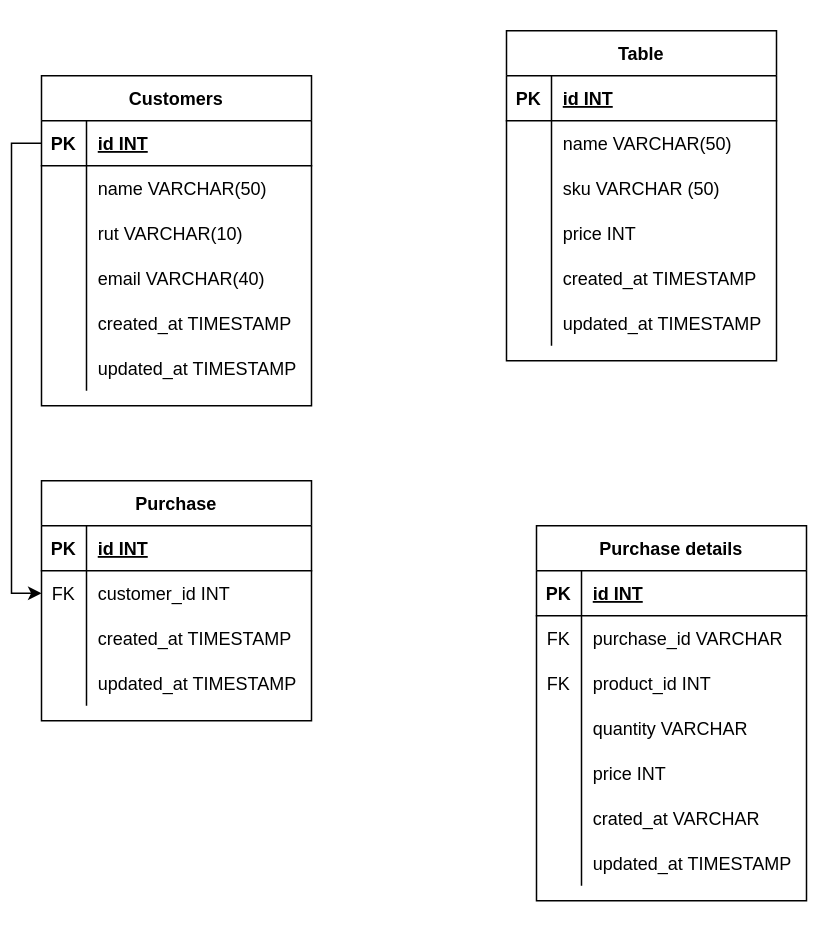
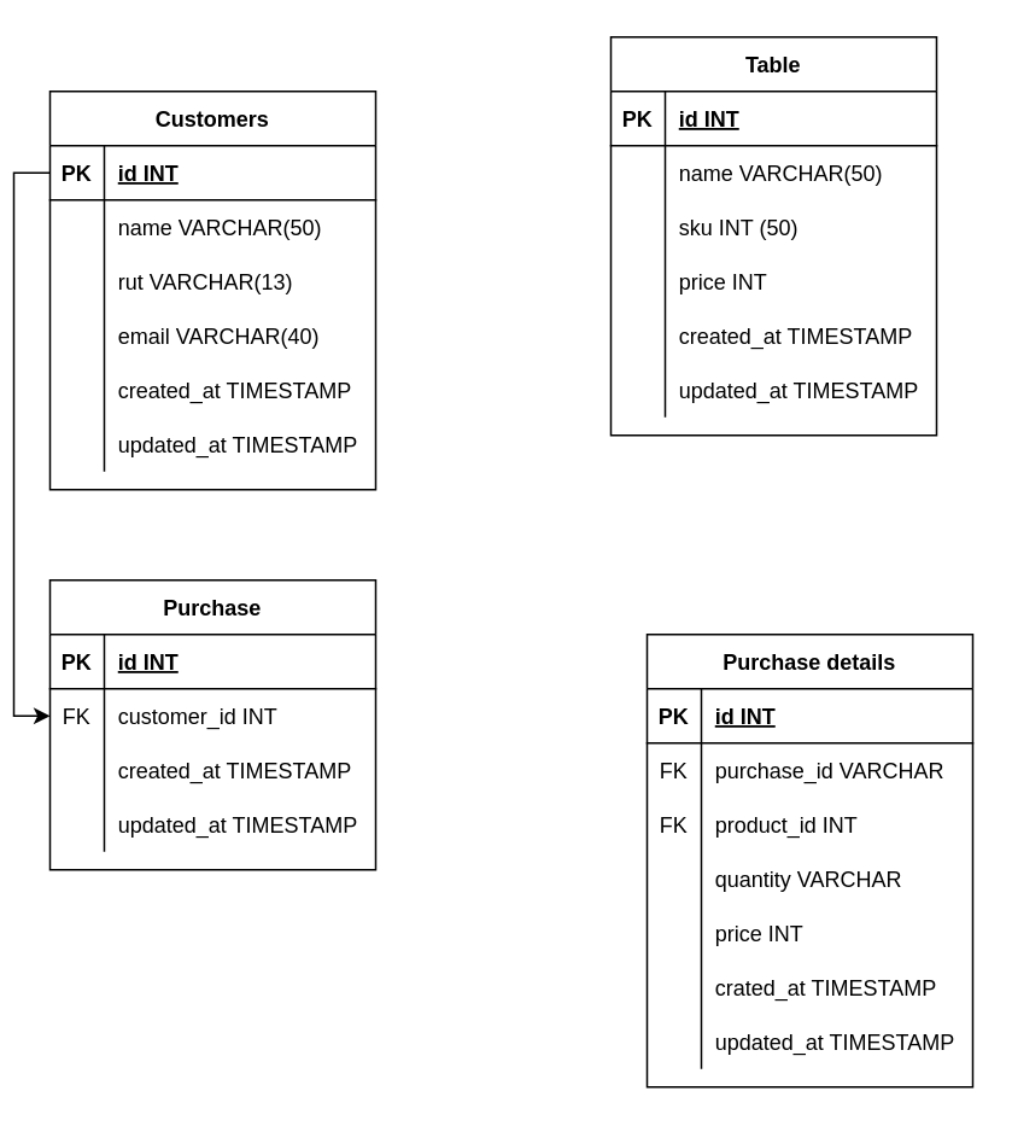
  <mxCell id="0" />
  <mxCell id="1" parent="0" />
  <mxCell id="2" value="Purchase details" style="shape=table;startSize=30;container=1;collapsible=1;childLayout=tableLayout;fixedRows=1;rowLines=0;fontStyle=1;align=center;resizeLast=1;" vertex="1" parent="1"><mxGeometry x="350" y="350" width="180" height="250" as="geometry" /></mxCell>
  <mxCell id="3" value="" style="shape=tableRow;horizontal=0;startSize=0;swimlaneHead=0;swimlaneBody=0;fillColor=none;collapsible=0;dropTarget=0;points=[[0,0.5],[1,0.5]];portConstraint=eastwest;top=0;left=0;right=0;bottom=1;" vertex="1" parent="2"><mxGeometry y="30" width="180" height="30" as="geometry" /></mxCell>
  <mxCell id="4" value="PK" style="shape=partialRectangle;connectable=0;fillColor=none;top=0;left=0;bottom=0;right=0;fontStyle=1;overflow=hidden;" vertex="1" parent="3"><mxGeometry width="30" height="30" as="geometry"><mxRectangle width="30" height="30" as="alternateBounds" /></mxGeometry></mxCell>
  <mxCell id="5" value="id INT" style="shape=partialRectangle;connectable=0;fillColor=none;top=0;left=0;bottom=0;right=0;align=left;spacingLeft=6;fontStyle=5;overflow=hidden;" vertex="1" parent="3"><mxGeometry x="30" width="150" height="30" as="geometry"><mxRectangle width="150" height="30" as="alternateBounds" /></mxGeometry></mxCell>
  <mxCell id="6" value="" style="shape=tableRow;horizontal=0;startSize=0;swimlaneHead=0;swimlaneBody=0;fillColor=none;collapsible=0;dropTarget=0;points=[[0,0.5],[1,0.5]];portConstraint=eastwest;top=0;left=0;right=0;bottom=0;" vertex="1" parent="2"><mxGeometry y="60" width="180" height="30" as="geometry" /></mxCell>
  <mxCell id="7" value="FK" style="shape=partialRectangle;connectable=0;fillColor=none;top=0;left=0;bottom=0;right=0;editable=1;overflow=hidden;" vertex="1" parent="6"><mxGeometry width="30" height="30" as="geometry"><mxRectangle width="30" height="30" as="alternateBounds" /></mxGeometry></mxCell>
  <mxCell id="8" value="purchase_id VARCHAR" style="shape=partialRectangle;connectable=0;fillColor=none;top=0;left=0;bottom=0;right=0;align=left;spacingLeft=6;overflow=hidden;" vertex="1" parent="6"><mxGeometry x="30" width="150" height="30" as="geometry"><mxRectangle width="150" height="30" as="alternateBounds" /></mxGeometry></mxCell>
  <mxCell id="9" value="" style="shape=tableRow;horizontal=0;startSize=0;swimlaneHead=0;swimlaneBody=0;fillColor=none;collapsible=0;dropTarget=0;points=[[0,0.5],[1,0.5]];portConstraint=eastwest;top=0;left=0;right=0;bottom=0;" vertex="1" parent="2"><mxGeometry y="90" width="180" height="30" as="geometry" /></mxCell>
  <mxCell id="10" value="FK" style="shape=partialRectangle;connectable=0;fillColor=none;top=0;left=0;bottom=0;right=0;editable=1;overflow=hidden;" vertex="1" parent="9"><mxGeometry width="30" height="30" as="geometry"><mxRectangle width="30" height="30" as="alternateBounds" /></mxGeometry></mxCell>
  <mxCell id="11" value="product_id INT" style="shape=partialRectangle;connectable=0;fillColor=none;top=0;left=0;bottom=0;right=0;align=left;spacingLeft=6;overflow=hidden;" vertex="1" parent="9"><mxGeometry x="30" width="150" height="30" as="geometry"><mxRectangle width="150" height="30" as="alternateBounds" /></mxGeometry></mxCell>
  <mxCell id="12" value="" style="shape=tableRow;horizontal=0;startSize=0;swimlaneHead=0;swimlaneBody=0;fillColor=none;collapsible=0;dropTarget=0;points=[[0,0.5],[1,0.5]];portConstraint=eastwest;top=0;left=0;right=0;bottom=0;" vertex="1" parent="2"><mxGeometry y="120" width="180" height="30" as="geometry" /></mxCell>
  <mxCell id="13" value="" style="shape=partialRectangle;connectable=0;fillColor=none;top=0;left=0;bottom=0;right=0;editable=1;overflow=hidden;" vertex="1" parent="12"><mxGeometry width="30" height="30" as="geometry"><mxRectangle width="30" height="30" as="alternateBounds" /></mxGeometry></mxCell>
  <mxCell id="14" value="quantity VARCHAR" style="shape=partialRectangle;connectable=0;fillColor=none;top=0;left=0;bottom=0;right=0;align=left;spacingLeft=6;overflow=hidden;" vertex="1" parent="12"><mxGeometry x="30" width="150" height="30" as="geometry"><mxRectangle width="150" height="30" as="alternateBounds" /></mxGeometry></mxCell>
  <mxCell id="15" value="" style="shape=tableRow;horizontal=0;startSize=0;swimlaneHead=0;swimlaneBody=0;fillColor=none;collapsible=0;dropTarget=0;points=[[0,0.5],[1,0.5]];portConstraint=eastwest;top=0;left=0;right=0;bottom=0;" vertex="1" parent="2"><mxGeometry y="150" width="180" height="30" as="geometry" /></mxCell>
  <mxCell id="16" value="" style="shape=partialRectangle;connectable=0;fillColor=none;top=0;left=0;bottom=0;right=0;editable=1;overflow=hidden;" vertex="1" parent="15"><mxGeometry width="30" height="30" as="geometry"><mxRectangle width="30" height="30" as="alternateBounds" /></mxGeometry></mxCell>
  <mxCell id="17" value="price INT" style="shape=partialRectangle;connectable=0;fillColor=none;top=0;left=0;bottom=0;right=0;align=left;spacingLeft=6;overflow=hidden;" vertex="1" parent="15"><mxGeometry x="30" width="150" height="30" as="geometry"><mxRectangle width="150" height="30" as="alternateBounds" /></mxGeometry></mxCell>
  <mxCell id="18" value="" style="shape=tableRow;horizontal=0;startSize=0;swimlaneHead=0;swimlaneBody=0;fillColor=none;collapsible=0;dropTarget=0;points=[[0,0.5],[1,0.5]];portConstraint=eastwest;top=0;left=0;right=0;bottom=0;" vertex="1" parent="2"><mxGeometry y="180" width="180" height="30" as="geometry" /></mxCell>
  <mxCell id="19" value="" style="shape=partialRectangle;connectable=0;fillColor=none;top=0;left=0;bottom=0;right=0;editable=1;overflow=hidden;" vertex="1" parent="18"><mxGeometry width="30" height="30" as="geometry"><mxRectangle width="30" height="30" as="alternateBounds" /></mxGeometry></mxCell>
- <mxCell id="20" value="crated_at VARCHAR" style="shape=partialRectangle;connectable=0;fillColor=none;top=0;left=0;bottom=0;right=0;align=left;spacingLeft=6;overflow=hidden;" vertex="1" parent="18"><mxGeometry x="30" width="150" height="30" as="geometry"><mxRectangle width="150" height="30" as="alternateBounds" /></mxGeometry></mxCell>
+ <mxCell id="20" value="crated_at TIMESTAMP" style="shape=partialRectangle;connectable=0;fillColor=none;top=0;left=0;bottom=0;right=0;align=left;spacingLeft=6;overflow=hidden;" vertex="1" parent="18"><mxGeometry x="30" width="150" height="30" as="geometry"><mxRectangle width="150" height="30" as="alternateBounds" /></mxGeometry></mxCell>
  <mxCell id="21" value="" style="shape=tableRow;horizontal=0;startSize=0;swimlaneHead=0;swimlaneBody=0;fillColor=none;collapsible=0;dropTarget=0;points=[[0,0.5],[1,0.5]];portConstraint=eastwest;top=0;left=0;right=0;bottom=0;" vertex="1" parent="2"><mxGeometry y="210" width="180" height="30" as="geometry" /></mxCell>
  <mxCell id="22" value="" style="shape=partialRectangle;connectable=0;fillColor=none;top=0;left=0;bottom=0;right=0;editable=1;overflow=hidden;" vertex="1" parent="21"><mxGeometry width="30" height="30" as="geometry"><mxRectangle width="30" height="30" as="alternateBounds" /></mxGeometry></mxCell>
  <mxCell id="23" value="updated_at TIMESTAMP" style="shape=partialRectangle;connectable=0;fillColor=none;top=0;left=0;bottom=0;right=0;align=left;spacingLeft=6;overflow=hidden;" vertex="1" parent="21"><mxGeometry x="30" width="150" height="30" as="geometry"><mxRectangle width="150" height="30" as="alternateBounds" /></mxGeometry></mxCell>
  <mxCell id="24" value="Table" style="shape=table;startSize=30;container=1;collapsible=1;childLayout=tableLayout;fixedRows=1;rowLines=0;fontStyle=1;align=center;resizeLast=1;" vertex="1" parent="1"><mxGeometry x="330" y="20" width="180" height="220" as="geometry" /></mxCell>
  <mxCell id="25" value="" style="shape=tableRow;horizontal=0;startSize=0;swimlaneHead=0;swimlaneBody=0;fillColor=none;collapsible=0;dropTarget=0;points=[[0,0.5],[1,0.5]];portConstraint=eastwest;top=0;left=0;right=0;bottom=1;" vertex="1" parent="24"><mxGeometry y="30" width="180" height="30" as="geometry" /></mxCell>
  <mxCell id="26" value="PK" style="shape=partialRectangle;connectable=0;fillColor=none;top=0;left=0;bottom=0;right=0;fontStyle=1;overflow=hidden;" vertex="1" parent="25"><mxGeometry width="30" height="30" as="geometry"><mxRectangle width="30" height="30" as="alternateBounds" /></mxGeometry></mxCell>
  <mxCell id="27" value="id INT" style="shape=partialRectangle;connectable=0;fillColor=none;top=0;left=0;bottom=0;right=0;align=left;spacingLeft=6;fontStyle=5;overflow=hidden;" vertex="1" parent="25"><mxGeometry x="30" width="150" height="30" as="geometry"><mxRectangle width="150" height="30" as="alternateBounds" /></mxGeometry></mxCell>
  <mxCell id="28" value="" style="shape=tableRow;horizontal=0;startSize=0;swimlaneHead=0;swimlaneBody=0;fillColor=none;collapsible=0;dropTarget=0;points=[[0,0.5],[1,0.5]];portConstraint=eastwest;top=0;left=0;right=0;bottom=0;" vertex="1" parent="24"><mxGeometry y="60" width="180" height="30" as="geometry" /></mxCell>
  <mxCell id="29" value="" style="shape=partialRectangle;connectable=0;fillColor=none;top=0;left=0;bottom=0;right=0;editable=1;overflow=hidden;" vertex="1" parent="28"><mxGeometry width="30" height="30" as="geometry"><mxRectangle width="30" height="30" as="alternateBounds" /></mxGeometry></mxCell>
  <mxCell id="30" value="name VARCHAR(50)" style="shape=partialRectangle;connectable=0;fillColor=none;top=0;left=0;bottom=0;right=0;align=left;spacingLeft=6;overflow=hidden;" vertex="1" parent="28"><mxGeometry x="30" width="150" height="30" as="geometry"><mxRectangle width="150" height="30" as="alternateBounds" /></mxGeometry></mxCell>
  <mxCell id="31" value="" style="shape=tableRow;horizontal=0;startSize=0;swimlaneHead=0;swimlaneBody=0;fillColor=none;collapsible=0;dropTarget=0;points=[[0,0.5],[1,0.5]];portConstraint=eastwest;top=0;left=0;right=0;bottom=0;" vertex="1" parent="24"><mxGeometry y="90" width="180" height="30" as="geometry" /></mxCell>
  <mxCell id="32" value="" style="shape=partialRectangle;connectable=0;fillColor=none;top=0;left=0;bottom=0;right=0;editable=1;overflow=hidden;" vertex="1" parent="31"><mxGeometry width="30" height="30" as="geometry"><mxRectangle width="30" height="30" as="alternateBounds" /></mxGeometry></mxCell>
- <mxCell id="33" value="sku VARCHAR (50)" style="shape=partialRectangle;connectable=0;fillColor=none;top=0;left=0;bottom=0;right=0;align=left;spacingLeft=6;overflow=hidden;" vertex="1" parent="31"><mxGeometry x="30" width="150" height="30" as="geometry"><mxRectangle width="150" height="30" as="alternateBounds" /></mxGeometry></mxCell>
+ <mxCell id="33" value="sku INT (50)" style="shape=partialRectangle;connectable=0;fillColor=none;top=0;left=0;bottom=0;right=0;align=left;spacingLeft=6;overflow=hidden;" vertex="1" parent="31"><mxGeometry x="30" width="150" height="30" as="geometry"><mxRectangle width="150" height="30" as="alternateBounds" /></mxGeometry></mxCell>
  <mxCell id="34" value="" style="shape=tableRow;horizontal=0;startSize=0;swimlaneHead=0;swimlaneBody=0;fillColor=none;collapsible=0;dropTarget=0;points=[[0,0.5],[1,0.5]];portConstraint=eastwest;top=0;left=0;right=0;bottom=0;" vertex="1" parent="24"><mxGeometry y="120" width="180" height="30" as="geometry" /></mxCell>
  <mxCell id="35" value="" style="shape=partialRectangle;connectable=0;fillColor=none;top=0;left=0;bottom=0;right=0;editable=1;overflow=hidden;" vertex="1" parent="34"><mxGeometry width="30" height="30" as="geometry"><mxRectangle width="30" height="30" as="alternateBounds" /></mxGeometry></mxCell>
  <mxCell id="36" value="price INT" style="shape=partialRectangle;connectable=0;fillColor=none;top=0;left=0;bottom=0;right=0;align=left;spacingLeft=6;overflow=hidden;" vertex="1" parent="34"><mxGeometry x="30" width="150" height="30" as="geometry"><mxRectangle width="150" height="30" as="alternateBounds" /></mxGeometry></mxCell>
  <mxCell id="37" value="" style="shape=tableRow;horizontal=0;startSize=0;swimlaneHead=0;swimlaneBody=0;fillColor=none;collapsible=0;dropTarget=0;points=[[0,0.5],[1,0.5]];portConstraint=eastwest;top=0;left=0;right=0;bottom=0;" vertex="1" parent="24"><mxGeometry y="150" width="180" height="30" as="geometry" /></mxCell>
  <mxCell id="38" value="" style="shape=partialRectangle;connectable=0;fillColor=none;top=0;left=0;bottom=0;right=0;editable=1;overflow=hidden;" vertex="1" parent="37"><mxGeometry width="30" height="30" as="geometry"><mxRectangle width="30" height="30" as="alternateBounds" /></mxGeometry></mxCell>
  <mxCell id="39" value="created_at TIMESTAMP" style="shape=partialRectangle;connectable=0;fillColor=none;top=0;left=0;bottom=0;right=0;align=left;spacingLeft=6;overflow=hidden;" vertex="1" parent="37"><mxGeometry x="30" width="150" height="30" as="geometry"><mxRectangle width="150" height="30" as="alternateBounds" /></mxGeometry></mxCell>
  <mxCell id="40" value="" style="shape=tableRow;horizontal=0;startSize=0;swimlaneHead=0;swimlaneBody=0;fillColor=none;collapsible=0;dropTarget=0;points=[[0,0.5],[1,0.5]];portConstraint=eastwest;top=0;left=0;right=0;bottom=0;" vertex="1" parent="24"><mxGeometry y="180" width="180" height="30" as="geometry" /></mxCell>
  <mxCell id="41" value="" style="shape=partialRectangle;connectable=0;fillColor=none;top=0;left=0;bottom=0;right=0;editable=1;overflow=hidden;" vertex="1" parent="40"><mxGeometry width="30" height="30" as="geometry"><mxRectangle width="30" height="30" as="alternateBounds" /></mxGeometry></mxCell>
  <mxCell id="42" value="updated_at TIMESTAMP" style="shape=partialRectangle;connectable=0;fillColor=none;top=0;left=0;bottom=0;right=0;align=left;spacingLeft=6;overflow=hidden;" vertex="1" parent="40"><mxGeometry x="30" width="150" height="30" as="geometry"><mxRectangle width="150" height="30" as="alternateBounds" /></mxGeometry></mxCell>
  <mxCell id="43" value="Purchase" style="shape=table;startSize=30;container=1;collapsible=1;childLayout=tableLayout;fixedRows=1;rowLines=0;fontStyle=1;align=center;resizeLast=1;" vertex="1" parent="1"><mxGeometry x="20" y="320" width="180" height="160" as="geometry" /></mxCell>
  <mxCell id="44" value="" style="shape=tableRow;horizontal=0;startSize=0;swimlaneHead=0;swimlaneBody=0;fillColor=none;collapsible=0;dropTarget=0;points=[[0,0.5],[1,0.5]];portConstraint=eastwest;top=0;left=0;right=0;bottom=1;" vertex="1" parent="43"><mxGeometry y="30" width="180" height="30" as="geometry" /></mxCell>
  <mxCell id="45" value="PK" style="shape=partialRectangle;connectable=0;fillColor=none;top=0;left=0;bottom=0;right=0;fontStyle=1;overflow=hidden;" vertex="1" parent="44"><mxGeometry width="30" height="30" as="geometry"><mxRectangle width="30" height="30" as="alternateBounds" /></mxGeometry></mxCell>
  <mxCell id="46" value="id INT" style="shape=partialRectangle;connectable=0;fillColor=none;top=0;left=0;bottom=0;right=0;align=left;spacingLeft=6;fontStyle=5;overflow=hidden;" vertex="1" parent="44"><mxGeometry x="30" width="150" height="30" as="geometry"><mxRectangle width="150" height="30" as="alternateBounds" /></mxGeometry></mxCell>
  <mxCell id="47" value="" style="shape=tableRow;horizontal=0;startSize=0;swimlaneHead=0;swimlaneBody=0;fillColor=none;collapsible=0;dropTarget=0;points=[[0,0.5],[1,0.5]];portConstraint=eastwest;top=0;left=0;right=0;bottom=0;" vertex="1" parent="43"><mxGeometry y="60" width="180" height="30" as="geometry" /></mxCell>
  <mxCell id="48" value="FK" style="shape=partialRectangle;connectable=0;fillColor=none;top=0;left=0;bottom=0;right=0;editable=1;overflow=hidden;" vertex="1" parent="47"><mxGeometry width="30" height="30" as="geometry"><mxRectangle width="30" height="30" as="alternateBounds" /></mxGeometry></mxCell>
  <mxCell id="49" value="customer_id INT" style="shape=partialRectangle;connectable=0;fillColor=none;top=0;left=0;bottom=0;right=0;align=left;spacingLeft=6;overflow=hidden;" vertex="1" parent="47"><mxGeometry x="30" width="150" height="30" as="geometry"><mxRectangle width="150" height="30" as="alternateBounds" /></mxGeometry></mxCell>
  <mxCell id="50" value="" style="shape=tableRow;horizontal=0;startSize=0;swimlaneHead=0;swimlaneBody=0;fillColor=none;collapsible=0;dropTarget=0;points=[[0,0.5],[1,0.5]];portConstraint=eastwest;top=0;left=0;right=0;bottom=0;" vertex="1" parent="43"><mxGeometry y="90" width="180" height="30" as="geometry" /></mxCell>
  <mxCell id="51" value="" style="shape=partialRectangle;connectable=0;fillColor=none;top=0;left=0;bottom=0;right=0;editable=1;overflow=hidden;" vertex="1" parent="50"><mxGeometry width="30" height="30" as="geometry"><mxRectangle width="30" height="30" as="alternateBounds" /></mxGeometry></mxCell>
  <mxCell id="52" value="created_at TIMESTAMP" style="shape=partialRectangle;connectable=0;fillColor=none;top=0;left=0;bottom=0;right=0;align=left;spacingLeft=6;overflow=hidden;" vertex="1" parent="50"><mxGeometry x="30" width="150" height="30" as="geometry"><mxRectangle width="150" height="30" as="alternateBounds" /></mxGeometry></mxCell>
  <mxCell id="53" value="" style="shape=tableRow;horizontal=0;startSize=0;swimlaneHead=0;swimlaneBody=0;fillColor=none;collapsible=0;dropTarget=0;points=[[0,0.5],[1,0.5]];portConstraint=eastwest;top=0;left=0;right=0;bottom=0;" vertex="1" parent="43"><mxGeometry y="120" width="180" height="30" as="geometry" /></mxCell>
  <mxCell id="54" value="" style="shape=partialRectangle;connectable=0;fillColor=none;top=0;left=0;bottom=0;right=0;editable=1;overflow=hidden;" vertex="1" parent="53"><mxGeometry width="30" height="30" as="geometry"><mxRectangle width="30" height="30" as="alternateBounds" /></mxGeometry></mxCell>
  <mxCell id="55" value="updated_at TIMESTAMP" style="shape=partialRectangle;connectable=0;fillColor=none;top=0;left=0;bottom=0;right=0;align=left;spacingLeft=6;overflow=hidden;" vertex="1" parent="53"><mxGeometry x="30" width="150" height="30" as="geometry"><mxRectangle width="150" height="30" as="alternateBounds" /></mxGeometry></mxCell>
  <mxCell id="56" value="Customers" style="shape=table;startSize=30;container=1;collapsible=1;childLayout=tableLayout;fixedRows=1;rowLines=0;fontStyle=1;align=center;resizeLast=1;" vertex="1" parent="1"><mxGeometry x="20" y="50" width="180" height="220" as="geometry" /></mxCell>
  <mxCell id="57" value="" style="shape=tableRow;horizontal=0;startSize=0;swimlaneHead=0;swimlaneBody=0;fillColor=none;collapsible=0;dropTarget=0;points=[[0,0.5],[1,0.5]];portConstraint=eastwest;top=0;left=0;right=0;bottom=1;" vertex="1" parent="56"><mxGeometry y="30" width="180" height="30" as="geometry" /></mxCell>
  <mxCell id="58" value="PK" style="shape=partialRectangle;connectable=0;fillColor=none;top=0;left=0;bottom=0;right=0;fontStyle=1;overflow=hidden;" vertex="1" parent="57"><mxGeometry width="30" height="30" as="geometry"><mxRectangle width="30" height="30" as="alternateBounds" /></mxGeometry></mxCell>
  <mxCell id="59" value="id INT" style="shape=partialRectangle;connectable=0;fillColor=none;top=0;left=0;bottom=0;right=0;align=left;spacingLeft=6;fontStyle=5;overflow=hidden;" vertex="1" parent="57"><mxGeometry x="30" width="150" height="30" as="geometry"><mxRectangle width="150" height="30" as="alternateBounds" /></mxGeometry></mxCell>
  <mxCell id="60" value="" style="shape=tableRow;horizontal=0;startSize=0;swimlaneHead=0;swimlaneBody=0;fillColor=none;collapsible=0;dropTarget=0;points=[[0,0.5],[1,0.5]];portConstraint=eastwest;top=0;left=0;right=0;bottom=0;" vertex="1" parent="56"><mxGeometry y="60" width="180" height="30" as="geometry" /></mxCell>
  <mxCell id="61" value="" style="shape=partialRectangle;connectable=0;fillColor=none;top=0;left=0;bottom=0;right=0;editable=1;overflow=hidden;" vertex="1" parent="60"><mxGeometry width="30" height="30" as="geometry"><mxRectangle width="30" height="30" as="alternateBounds" /></mxGeometry></mxCell>
  <mxCell id="62" value="name VARCHAR(50)" style="shape=partialRectangle;connectable=0;fillColor=none;top=0;left=0;bottom=0;right=0;align=left;spacingLeft=6;overflow=hidden;" vertex="1" parent="60"><mxGeometry x="30" width="150" height="30" as="geometry"><mxRectangle width="150" height="30" as="alternateBounds" /></mxGeometry></mxCell>
  <mxCell id="63" value="" style="shape=tableRow;horizontal=0;startSize=0;swimlaneHead=0;swimlaneBody=0;fillColor=none;collapsible=0;dropTarget=0;points=[[0,0.5],[1,0.5]];portConstraint=eastwest;top=0;left=0;right=0;bottom=0;" vertex="1" parent="56"><mxGeometry y="90" width="180" height="30" as="geometry" /></mxCell>
  <mxCell id="64" value="" style="shape=partialRectangle;connectable=0;fillColor=none;top=0;left=0;bottom=0;right=0;editable=1;overflow=hidden;" vertex="1" parent="63"><mxGeometry width="30" height="30" as="geometry"><mxRectangle width="30" height="30" as="alternateBounds" /></mxGeometry></mxCell>
- <mxCell id="65" value="rut VARCHAR(10)" style="shape=partialRectangle;connectable=0;fillColor=none;top=0;left=0;bottom=0;right=0;align=left;spacingLeft=6;overflow=hidden;" vertex="1" parent="63"><mxGeometry x="30" width="150" height="30" as="geometry"><mxRectangle width="150" height="30" as="alternateBounds" /></mxGeometry></mxCell>
+ <mxCell id="65" value="rut VARCHAR(13)" style="shape=partialRectangle;connectable=0;fillColor=none;top=0;left=0;bottom=0;right=0;align=left;spacingLeft=6;overflow=hidden;" vertex="1" parent="63"><mxGeometry x="30" width="150" height="30" as="geometry"><mxRectangle width="150" height="30" as="alternateBounds" /></mxGeometry></mxCell>
  <mxCell id="66" value="" style="shape=tableRow;horizontal=0;startSize=0;swimlaneHead=0;swimlaneBody=0;fillColor=none;collapsible=0;dropTarget=0;points=[[0,0.5],[1,0.5]];portConstraint=eastwest;top=0;left=0;right=0;bottom=0;" vertex="1" parent="56"><mxGeometry y="120" width="180" height="30" as="geometry" /></mxCell>
  <mxCell id="67" value="" style="shape=partialRectangle;connectable=0;fillColor=none;top=0;left=0;bottom=0;right=0;editable=1;overflow=hidden;" vertex="1" parent="66"><mxGeometry width="30" height="30" as="geometry"><mxRectangle width="30" height="30" as="alternateBounds" /></mxGeometry></mxCell>
  <mxCell id="68" value="email VARCHAR(40)" style="shape=partialRectangle;connectable=0;fillColor=none;top=0;left=0;bottom=0;right=0;align=left;spacingLeft=6;overflow=hidden;" vertex="1" parent="66"><mxGeometry x="30" width="150" height="30" as="geometry"><mxRectangle width="150" height="30" as="alternateBounds" /></mxGeometry></mxCell>
  <mxCell id="69" value="" style="shape=tableRow;horizontal=0;startSize=0;swimlaneHead=0;swimlaneBody=0;fillColor=none;collapsible=0;dropTarget=0;points=[[0,0.5],[1,0.5]];portConstraint=eastwest;top=0;left=0;right=0;bottom=0;" vertex="1" parent="56"><mxGeometry y="150" width="180" height="30" as="geometry" /></mxCell>
  <mxCell id="70" value="" style="shape=partialRectangle;connectable=0;fillColor=none;top=0;left=0;bottom=0;right=0;editable=1;overflow=hidden;" vertex="1" parent="69"><mxGeometry width="30" height="30" as="geometry"><mxRectangle width="30" height="30" as="alternateBounds" /></mxGeometry></mxCell>
  <mxCell id="71" value="created_at TIMESTAMP" style="shape=partialRectangle;connectable=0;fillColor=none;top=0;left=0;bottom=0;right=0;align=left;spacingLeft=6;overflow=hidden;" vertex="1" parent="69"><mxGeometry x="30" width="150" height="30" as="geometry"><mxRectangle width="150" height="30" as="alternateBounds" /></mxGeometry></mxCell>
  <mxCell id="72" value="" style="shape=tableRow;horizontal=0;startSize=0;swimlaneHead=0;swimlaneBody=0;fillColor=none;collapsible=0;dropTarget=0;points=[[0,0.5],[1,0.5]];portConstraint=eastwest;top=0;left=0;right=0;bottom=0;" vertex="1" parent="56"><mxGeometry y="180" width="180" height="30" as="geometry" /></mxCell>
  <mxCell id="73" value="" style="shape=partialRectangle;connectable=0;fillColor=none;top=0;left=0;bottom=0;right=0;editable=1;overflow=hidden;" vertex="1" parent="72"><mxGeometry width="30" height="30" as="geometry"><mxRectangle width="30" height="30" as="alternateBounds" /></mxGeometry></mxCell>
  <mxCell id="74" value="updated_at TIMESTAMP" style="shape=partialRectangle;connectable=0;fillColor=none;top=0;left=0;bottom=0;right=0;align=left;spacingLeft=6;overflow=hidden;" vertex="1" parent="72"><mxGeometry x="30" width="150" height="30" as="geometry"><mxRectangle width="150" height="30" as="alternateBounds" /></mxGeometry></mxCell>
  <mxCell id="75" style="edgeStyle=orthogonalEdgeStyle;rounded=0;orthogonalLoop=1;jettySize=auto;html=1;exitX=0;exitY=0.5;exitDx=0;exitDy=0;entryX=0;entryY=0.5;entryDx=0;entryDy=0;" edge="1" parent="1" source="57" target="47"><mxGeometry relative="1" as="geometry" /></mxCell>
